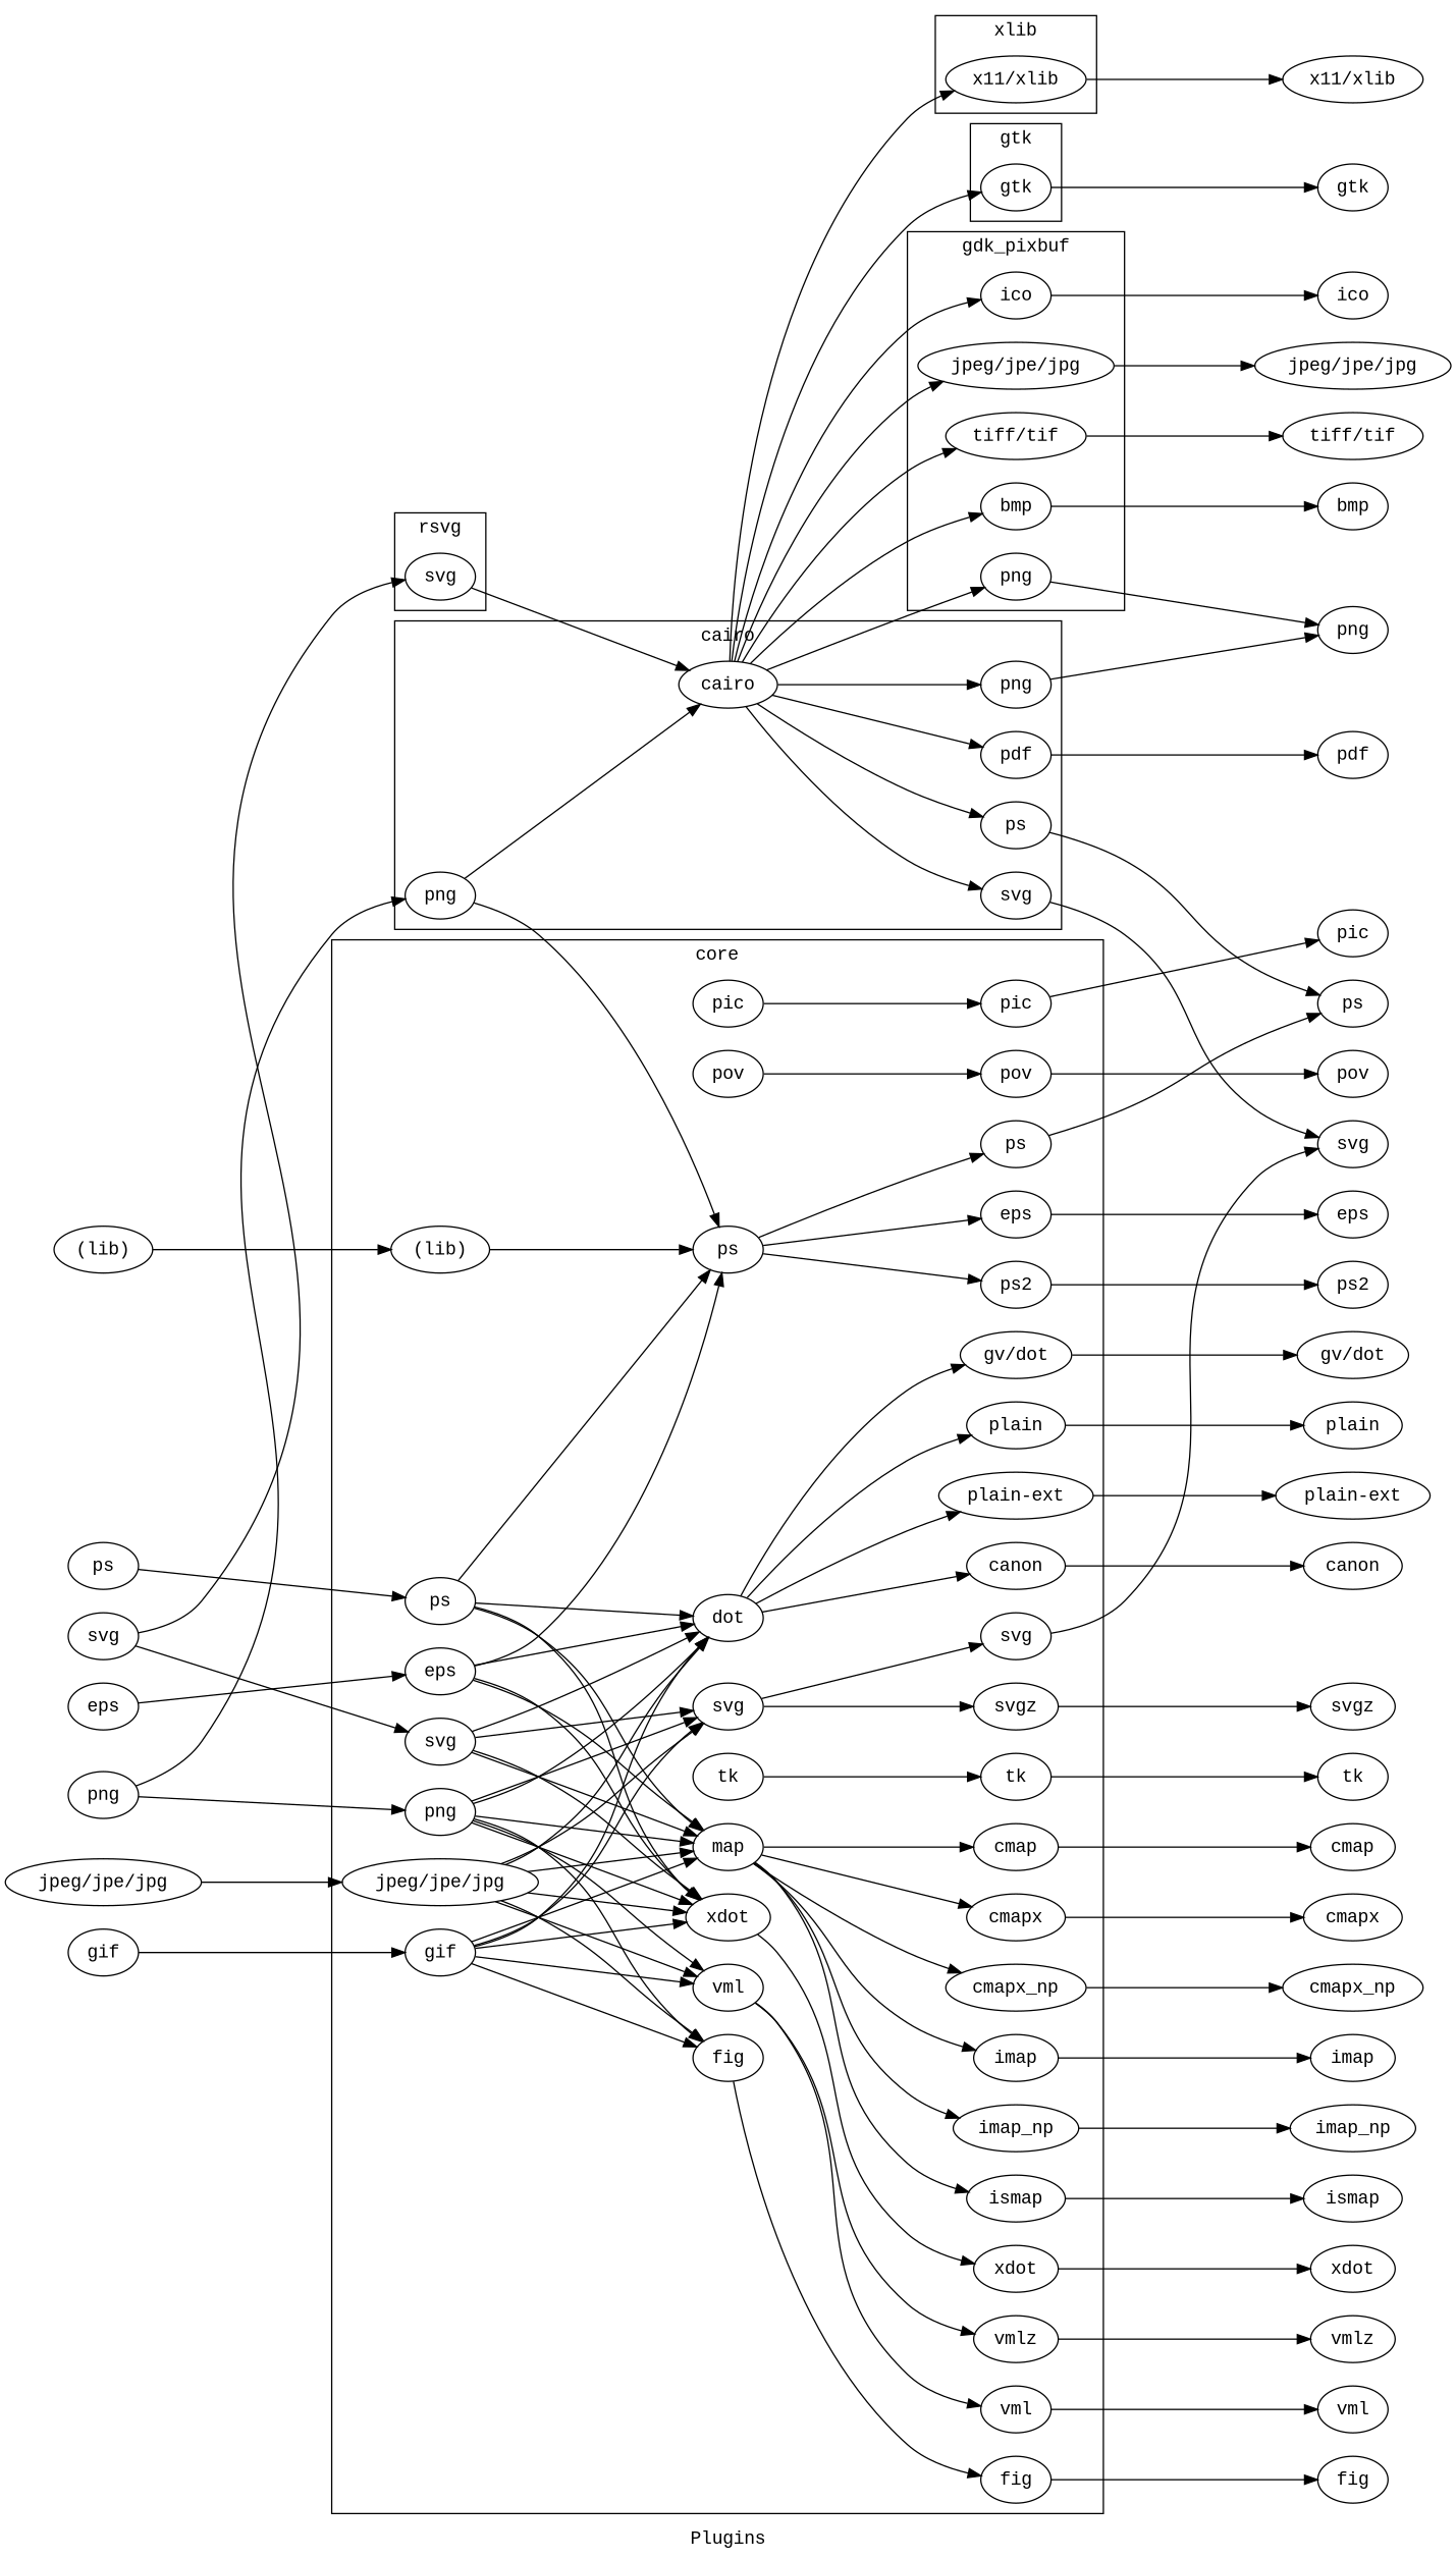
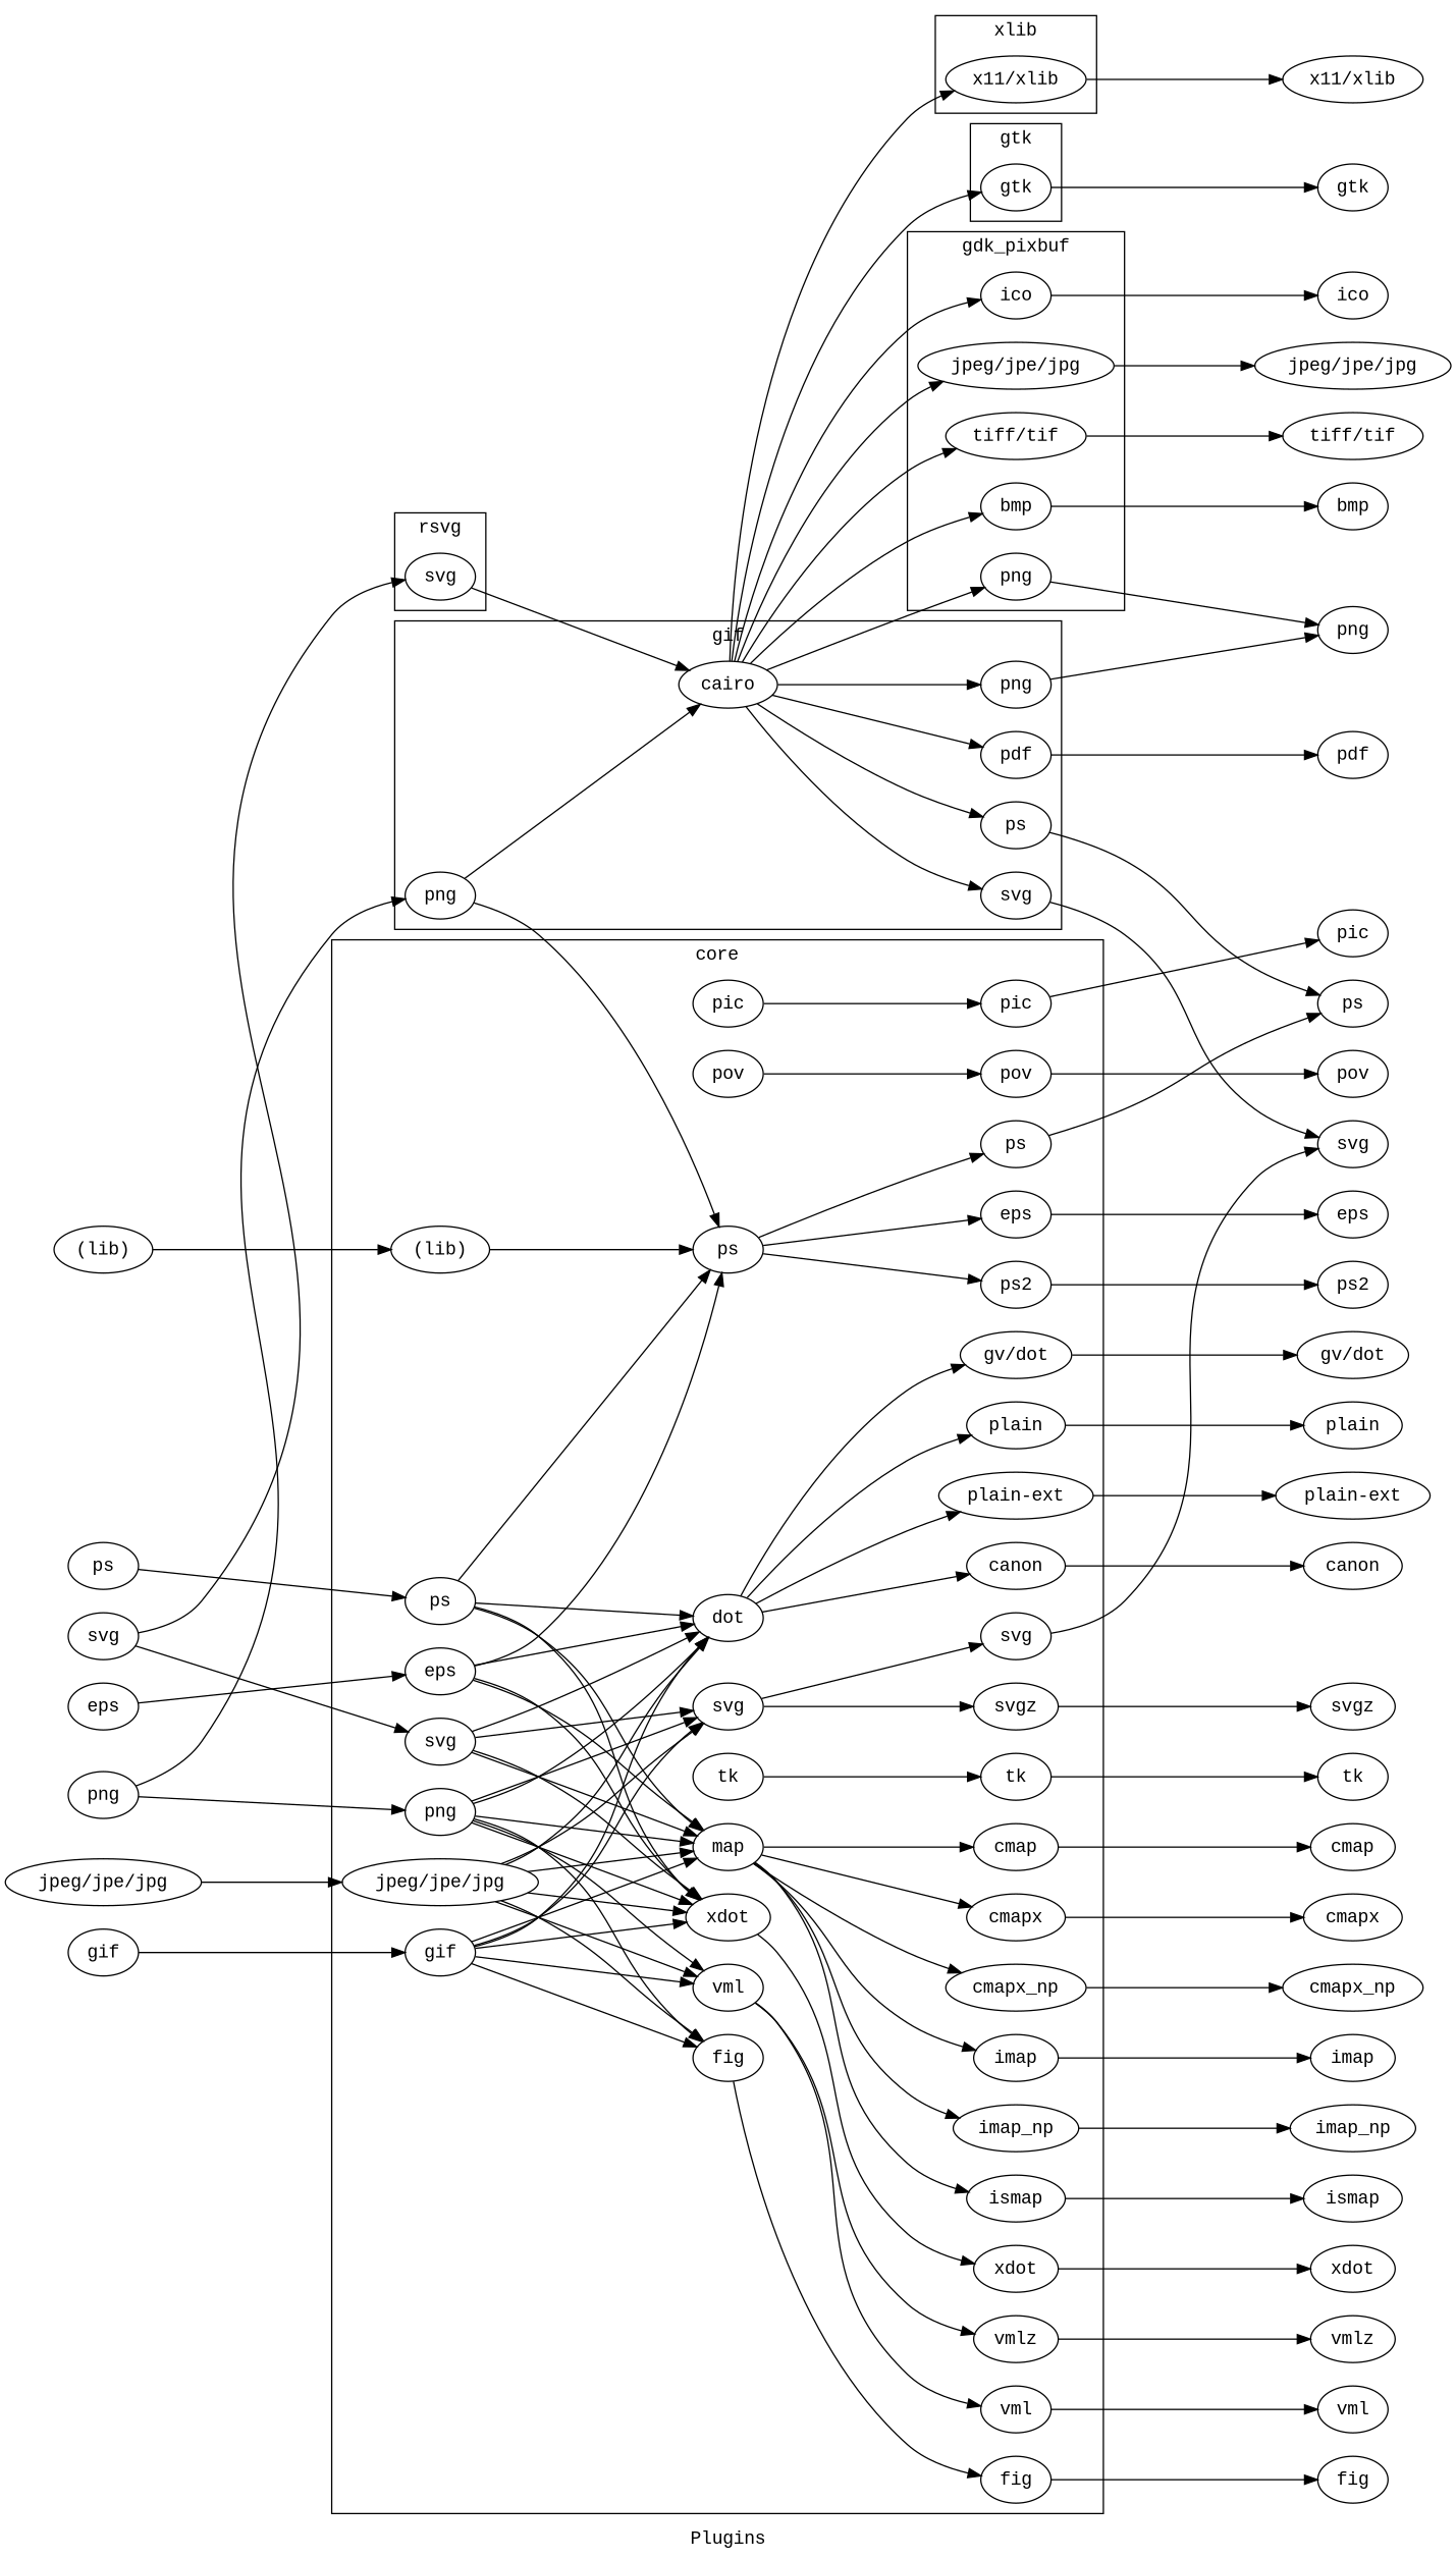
  digraph {
    label=Plugins
    rankdir=LR
    ranksep=1.5
    fontname="Liberation Mono"
    node [fontname="Liberation Mono"]
    edge [fontname="Liberation Mono"]
    n1 [height=0.5 label=gtk width=0.75]
    n2 [height=0.5 label="x11/xlib" width=1.1193]
    n3 [height=0.5 label=bmp width=0.75]
    n4 [height=0.5 label=ico width=0.75]
    n5 [height=0.5 label="jpeg/jpe/jpg" width=1.4624]
    n6 [height=0.5 label=png width=0.75]
    n7 [height=0.5 label="tiff/tif" width=0.88464]
    n8 [height=0.5 label=svg width=0.75]
    n9 [height=0.5 label=cairo width=0.79437]
    n10 [height=0.5 label=pdf width=0.75]
    n11 [height=0.5 label=png width=0.75]
    n12 [height=0.5 label=ps width=0.75]
    n13 [height=0.5 label=svg width=0.75]
    n14 [height=0.5 label=png width=0.75]
    n15 [height=0.5 label=dot width=0.75]
    n16 [height=0.5 label=fig width=0.75]
    n17 [height=0.5 label=map width=0.75]
    n18 [height=0.5 label=pic width=0.75]
    n19 [height=0.5 label=pov width=0.75]
    n20 [height=0.5 label=ps width=0.75]
    n21 [height=0.5 label=svg width=0.75]
    n22 [height=0.5 label=tk width=0.75]
    n23 [height=0.5 label=vml width=0.75]
    n24 [height=0.5 label=xdot width=0.75]
    n25 [height=0.5 label=canon width=0.88464]
    n26 [height=0.5 label=cmap width=0.84854]
    n27 [height=0.5 label=cmapx width=0.95686]
    n28 [height=0.5 label=cmapx_np width=1.336]
    n29 [height=0.5 label="gv/dot" width=0.92075]
    n30 [height=0.5 label=eps width=0.75]
    n31 [height=0.5 label=fig width=0.75]
    n32 [height=0.5 label=imap width=0.79437]
    n33 [height=0.5 label=imap_np width=1.1735]
    n34 [height=0.5 label=ismap width=0.9027]
    n35 [height=0.5 label=pic width=0.75]
    n36 [height=0.5 label=plain width=0.79437]
    n37 [height=0.5 label="plain-ext" width=1.1735]
    n38 [height=0.5 label=pov width=0.75]
    n39 [height=0.5 label=ps width=0.75]
    n40 [height=0.5 label=ps2 width=0.75]
    n41 [height=0.5 label=svg width=0.75]
    n42 [height=0.5 label=svgz width=0.75]
    n43 [height=0.5 label=tk width=0.75]
    n44 [height=0.5 label=vml width=0.75]
    n45 [height=0.5 label=vmlz width=0.79437]
    n46 [height=0.5 label=xdot width=0.75]
    n47 [height=0.5 label="(lib)" width=0.75]
    n48 [height=0.5 label=eps width=0.75]
    n49 [height=0.5 label=gif width=0.75]
    n50 [height=0.5 label="jpeg/jpe/jpg" width=1.4624]
    n51 [height=0.5 label=png width=0.75]
    n52 [height=0.5 label=ps width=0.75]
    n53 [height=0.5 label=svg width=0.75]
    n54 [height=0.5 label=gtk width=0.75]
    n55 [height=0.5 label="x11/xlib" width=1.1193]
    n56 [height=0.5 label=bmp width=0.75]
    n57 [height=0.5 label=ico width=0.75]
    n58 [height=0.5 label="jpeg/jpe/jpg" width=1.4624]
    n59 [height=0.5 label=png width=0.75]
    n60 [height=0.5 label="tiff/tif" width=0.88464]
    n61 [height=0.5 label=pdf width=0.75]
    n62 [height=0.5 label=ps width=0.75]
    n63 [height=0.5 label=svg width=0.75]
    n64 [height=0.5 label=canon width=0.88464]
    n65 [height=0.5 label=cmap width=0.84854]
    n66 [height=0.5 label=cmapx width=0.95686]
    n67 [height=0.5 label=cmapx_np width=1.336]
    n68 [height=0.5 label="gv/dot" width=0.92075]
    n69 [height=0.5 label=eps width=0.75]
    n70 [height=0.5 label=fig width=0.75]
    n71 [height=0.5 label=imap width=0.79437]
    n72 [height=0.5 label=imap_np width=1.1735]
    n73 [height=0.5 label=ismap width=0.9027]
    n74 [height=0.5 label=pic width=0.75]
    n75 [height=0.5 label=plain width=0.79437]
    n76 [height=0.5 label="plain-ext" width=1.1735]
    n77 [height=0.5 label=pov width=0.75]
    n78 [height=0.5 label=ps2 width=0.75]
    n79 [height=0.5 label=svgz width=0.75]
    n80 [height=0.5 label=tk width=0.75]
    n81 [height=0.5 label=vml width=0.75]
    n82 [height=0.5 label=vmlz width=0.79437]
    n83 [height=0.5 label=xdot width=0.75]
    n84 [height=0.5 label=svg width=0.75]
    n85 [height=0.5 label=png width=0.75]
    n86 [height=0.5 label="(lib)" width=0.75]
    n87 [height=0.5 label=eps width=0.75]
    n88 [height=0.5 label=gif width=0.75]
    n89 [height=0.5 label="jpeg/jpe/jpg" width=1.4624]
    n90 [height=0.5 label=ps width=0.75]
    subgraph cluster_1 {
      label=neato_layout
      subgraph sub_2 {
        label=neato_layout
        rank=same
      }
      subgraph sub_3 {
        label=neato_layout
        rank=same
      }
      subgraph sub_4 {
        label=neato_layout
        rank=same
      }
      subgraph sub_5 {
        label=neato_layout
        rank=same
      }
      subgraph sub_6 {
        label=neato_layout
        rank=same
      }
    }
    subgraph cluster_7 {
      label=gtk
      subgraph sub_8 {
        label=gtk
        rank=same
      }
      subgraph sub_9 {
        label=gtk
        rank=same
      }
      subgraph sub_10 {
        label=gtk
        rank=same
      }
      subgraph sub_11 {
        label=gtk
        rank=same
        n1
      }
      subgraph sub_12 {
        label=gtk
        rank=same
      }
    }
    subgraph cluster_13 {
      label=dot_layout
      subgraph sub_14 {
        label=dot_layout
        rank=same
      }
      subgraph sub_15 {
        label=dot_layout
        rank=same
      }
      subgraph sub_16 {
        label=dot_layout
        rank=same
      }
      subgraph sub_17 {
        label=dot_layout
        rank=same
      }
      subgraph sub_18 {
        label=dot_layout
        rank=same
      }
    }
    subgraph cluster_19 {
      label=xlib
      subgraph sub_20 {
        label=xlib
        rank=same
      }
      subgraph sub_21 {
        label=xlib
        rank=same
      }
      subgraph sub_22 {
        label=xlib
        rank=same
      }
      subgraph sub_23 {
        label=xlib
        rank=same
        n2
      }
      subgraph sub_24 {
        label=xlib
        rank=same
      }
    }
    subgraph cluster_25 {
      label=gdk_pixbuf
      subgraph sub_26 {
        label=gdk_pixbuf
        rank=same
      }
      subgraph sub_27 {
        label=gdk_pixbuf
        rank=same
      }
      subgraph sub_28 {
        label=gdk_pixbuf
        rank=same
      }
      subgraph sub_29 {
        label=gdk_pixbuf
        rank=same
        n3
        n4
        n5
        n6
        n7
      }
      subgraph sub_30 {
        label=gdk_pixbuf
        rank=same
      }
    }
    subgraph cluster_31 {
      label=rsvg
      subgraph sub_32 {
        label=rsvg
        rank=same
      }
      subgraph sub_33 {
        label=rsvg
        rank=same
      }
      subgraph sub_34 {
        label=rsvg
        rank=same
      }
      subgraph sub_35 {
        label=rsvg
        rank=same
      }
      subgraph sub_36 {
        label=rsvg
        rank=same
        n8
      }
    }
    subgraph cluster_37 {
-     label=cairo
+     label=gif
      subgraph sub_38 {
        label=cairo
        rank=same
        n9
      }
      subgraph sub_39 {
        label=cairo
        rank=same
      }
      subgraph sub_40 {
        label=cairo
        rank=same
      }
      subgraph sub_41 {
        label=cairo
        rank=same
        n10
        n11
        n12
        n13
      }
      subgraph sub_42 {
        label=cairo
        rank=same
        n14
      }
    }
    subgraph cluster_43 {
      label=core
      subgraph sub_44 {
        label=core
        rank=same
        n15
        n16
        n17
        n18
        n19
        n20
        n21
        n22
        n23
        n24
      }
      subgraph sub_45 {
        label=core
        rank=same
      }
      subgraph sub_46 {
        label=core
        rank=same
      }
      subgraph sub_47 {
        label=core
        rank=same
        n25
        n26
        n27
        n28
        n29
        n30
        n31
        n32
        n33
        n34
        n35
        n36
        n37
        n38
        n39
        n40
        n41
        n42
        n43
        n44
        n45
        n46
      }
      subgraph sub_48 {
        label=core
        rank=same
        n47
        n48
        n49
        n50
        n51
        n52
        n53
      }
    }
    subgraph sub_49 {
      rank=same
      n54
      n55
      n56
      n57
      n58
      n59
      n60
      n61
      n62
      n63
      n64
      n65
      n66
      n67
      n68
      n69
      n70
      n71
      n72
      n73
      n74
      n75
      n76
      n77
      n78
      n79
      n80
      n81
      n82
      n83
    }
    n1 -> n54
    n2 -> n55
    n3 -> n56
    n4 -> n57
    n5 -> n58
    n6 -> n59
    n7 -> n60
    n8 -> n9
    n9 -> n1
    n9 -> n2
    n9 -> n3
    n9 -> n4
    n9 -> n5
    n9 -> n6
    n9 -> n7
    n9 -> n10
    n9 -> n11
    n9 -> n12
    n9 -> n13
    n10 -> n61
    n11 -> n59
    n12 -> n62
    n13 -> n63
    n14 -> n9
    n14 -> n20
    n15 -> n25
    n15 -> n29
    n15 -> n36
    n15 -> n37
    n16 -> n31
    n17 -> n26
    n17 -> n27
    n17 -> n28
    n17 -> n32
    n17 -> n33
    n17 -> n34
    n18 -> n35
    n19 -> n38
    n20 -> n30
    n20 -> n39
    n20 -> n40
    n21 -> n41
    n21 -> n42
    n22 -> n43
    n23 -> n44
    n23 -> n45
    n24 -> n46
    n25 -> n64
    n26 -> n65
    n27 -> n66
    n28 -> n67
    n29 -> n68
    n30 -> n69
    n31 -> n70
    n32 -> n71
    n33 -> n72
    n34 -> n73
    n35 -> n74
    n36 -> n75
    n37 -> n76
    n38 -> n77
    n39 -> n62
    n40 -> n78
    n41 -> n63
    n42 -> n79
    n43 -> n80
    n44 -> n81
    n45 -> n82
    n46 -> n83
    n47 -> n20
    n48 -> n15
    n48 -> n17
    n48 -> n20
    n48 -> n24
    n49 -> n15
    n49 -> n16
    n49 -> n17
    n49 -> n21
    n49 -> n23
    n49 -> n24
    n50 -> n15
    n50 -> n16
    n50 -> n17
    n50 -> n21
    n50 -> n23
    n50 -> n24
    n51 -> n15
    n51 -> n16
    n51 -> n17
    n51 -> n21
    n51 -> n23
    n51 -> n24
    n52 -> n15
    n52 -> n17
    n52 -> n20
    n52 -> n24
    n53 -> n15
    n53 -> n17
    n53 -> n21
    n53 -> n24
    n84 -> n8
    n84 -> n53
    n85 -> n14
    n85 -> n51
    n86 -> n47
    n87 -> n48
    n88 -> n49
    n89 -> n50
    n90 -> n52
  }
